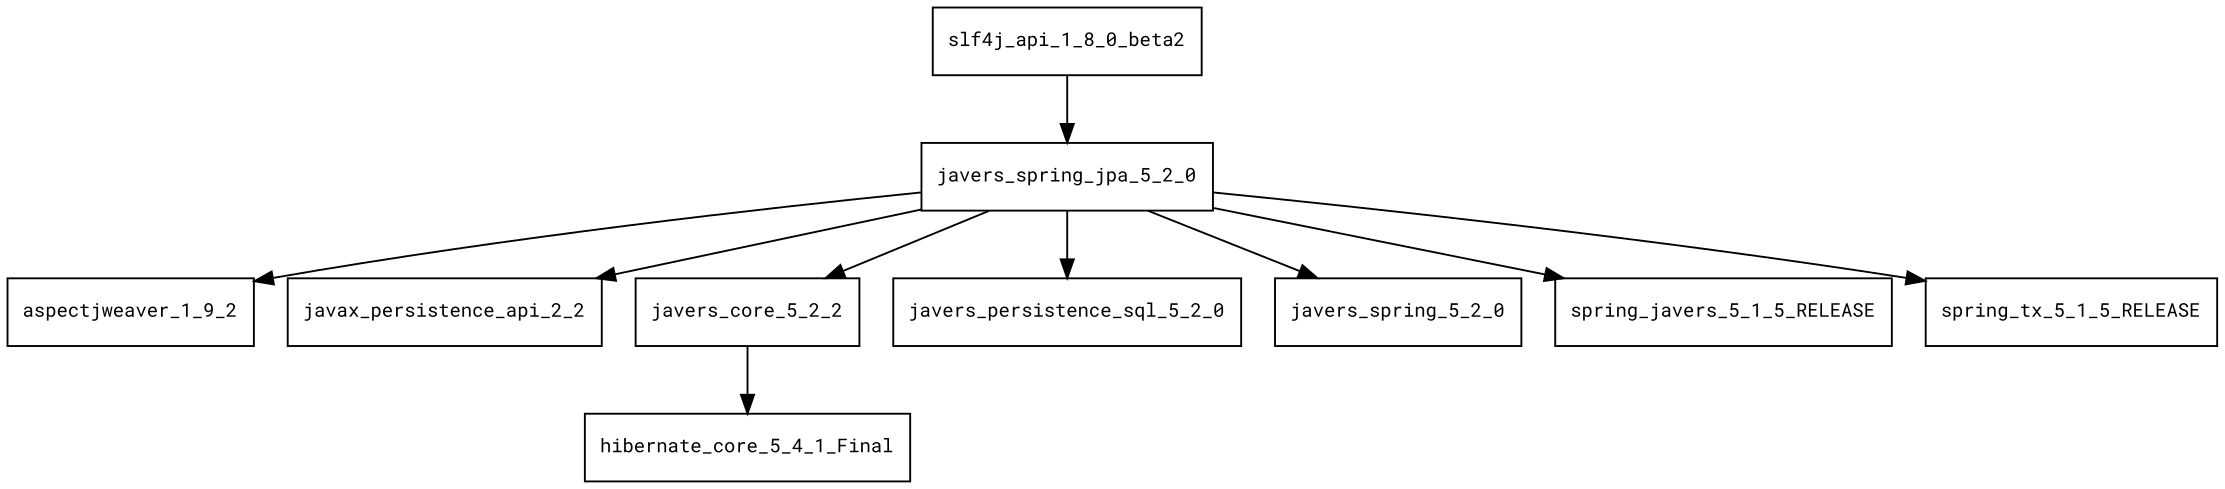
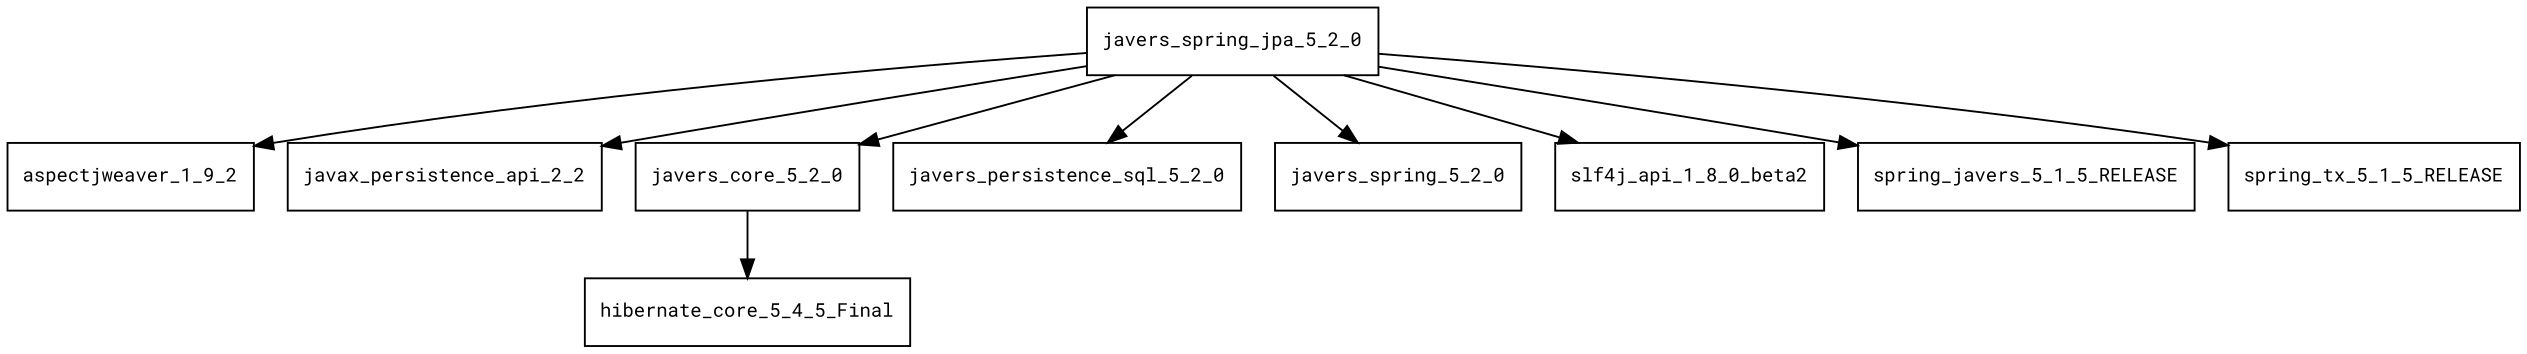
  digraph {
    fontname="Roboto Mono"
    node [fontname="Roboto Mono" fontsize=10.0 shape=box]
    edge [fontname="Roboto Mono"]
    javers_spring_jpa_5_2_0
    aspectjweaver_1_9_2
    javax_persistence_api_2_2
-   javers_core_5_2_0 [label=javers_core_5_2_2]
+   javers_core_5_2_0
    javers_persistence_sql_5_2_0
    javers_spring_5_2_0
    slf4j_api_1_8_0_beta2
    n8 [label=spring_javers_5_1_5_RELEASE]
    spring_tx_5_1_5_RELEASE
-   hibernate_core_5_4_1_Final
+   hibernate_core_5_4_1_Final [label=hibernate_core_5_4_5_Final]
    javers_spring_jpa_5_2_0 -> aspectjweaver_1_9_2
    javers_spring_jpa_5_2_0 -> javax_persistence_api_2_2
    javers_spring_jpa_5_2_0 -> javers_core_5_2_0
    javers_spring_jpa_5_2_0 -> javers_persistence_sql_5_2_0
    javers_spring_jpa_5_2_0 -> javers_spring_5_2_0
-   slf4j_api_1_8_0_beta2 -> javers_spring_jpa_5_2_0
+   javers_spring_jpa_5_2_0 -> slf4j_api_1_8_0_beta2
    javers_spring_jpa_5_2_0 -> n8
    javers_spring_jpa_5_2_0 -> spring_tx_5_1_5_RELEASE
    javers_core_5_2_0 -> hibernate_core_5_4_1_Final
  }
